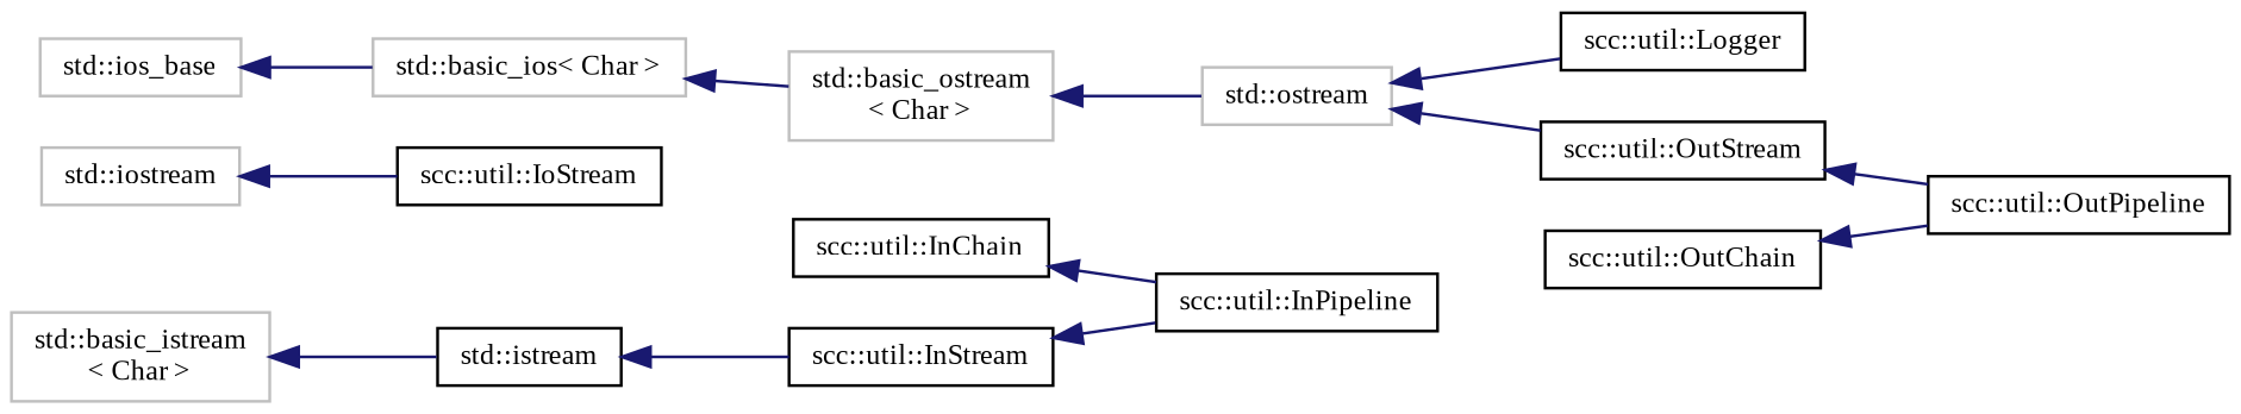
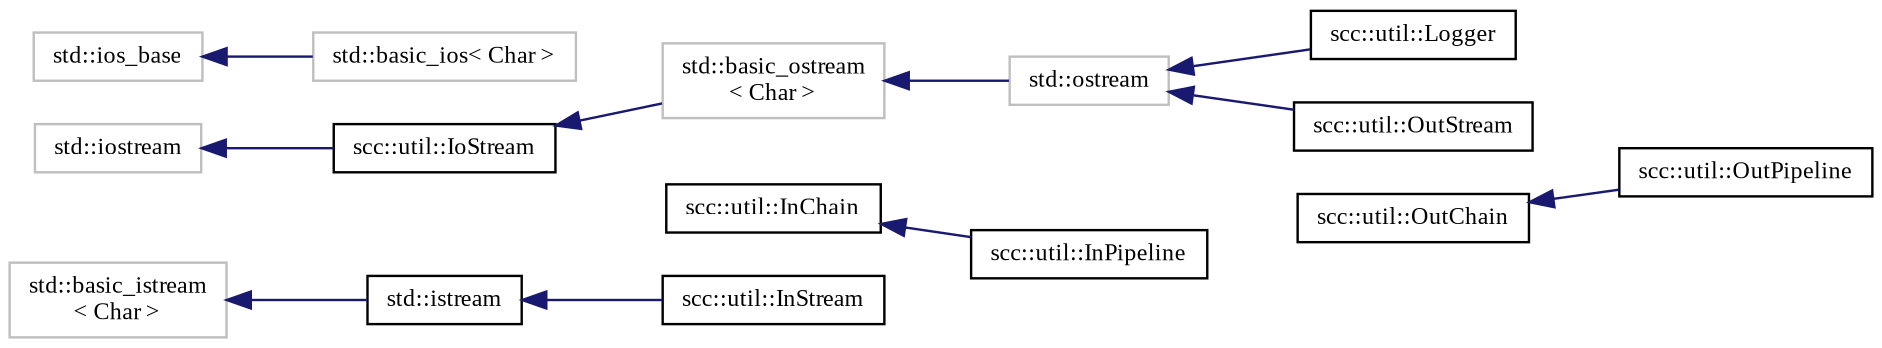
  digraph {
    fontname="Liberation Serif"
    rankdir=LR
    node [color=black fillcolor=white fontname="Liberation Serif" fontsize=10 shape=record style=filled]
    edge [color=midnightblue dir=back fontname="Liberation Serif" fontsize=10 labelfontname=Helvetica labelfontsize=10 style=solid]
    n1 [height=0.2 label="scc::util::InChain" width=0.4]
    n2 [height=0.2 label="scc::util::InPipeline" width=0.4]
    n3 [color=grey75 height=0.2 label="std::ios_base" width=0.4]
    n4 [color=grey75 height=0.2 label="std::basic_ios\< Char \>" width=0.4]
    n5 [color=grey75 height=0.2 label="std::basic_ostream\l\< Char \>" width=0.4]
    n6 [color=grey75 height=0.2 label="std::basic_istream\l\< Char \>" width=0.4]
    n7 [height=0.2 label="std::istream" width=0.4]
    n8 [color=grey75 height=0.2 label="std::ostream" width=0.4]
    n9 [height=0.2 label="scc::util::InStream" width=0.4]
    n10 [height=0.2 label="scc::util::Logger" width=0.4]
    n11 [height=0.2 label="scc::util::OutStream" width=0.4]
    n12 [height=0.2 label="scc::util::OutPipeline" width=0.4]
    n13 [color=grey75 height=0.2 label="std::iostream" width=0.4]
    n14 [height=0.2 label="scc::util::IoStream" width=0.4]
    n15 [height=0.2 label="scc::util::OutChain" width=0.4]
    n1 -> n2
    n3 -> n4
-   n4 -> n5
+   n14 -> n5
    n5 -> n8
    n6 -> n7
    n7 -> n9
    n8 -> n10
    n8 -> n11
-   n9 -> n2
-   n11 -> n12
    n13 -> n14
    n15 -> n12
  }
